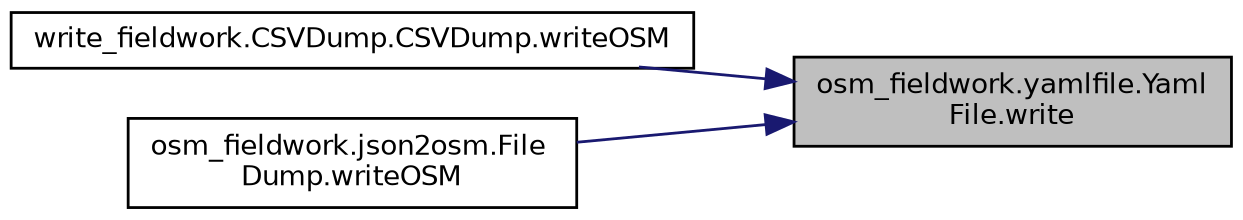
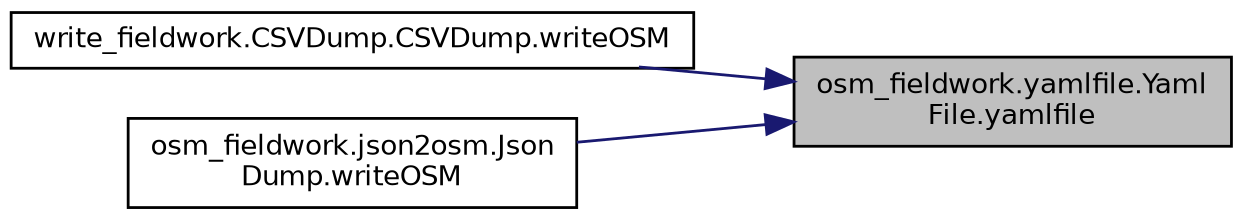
  digraph {
    rankdir=RL
    node [color=black fillcolor=white fontname=Helvetica fontsize=10 shape=record style=filled]
    edge [color=midnightblue dir=back fontname=Helvetica fontsize=10 labelfontname=Helvetica labelfontsize=10 style=solid]
-   n1 [fillcolor=grey75 fontcolor=black height=0.2 label="osm_fieldwork.yamlfile.Yaml\lFile.write" width=0.4]
+   n1 [fillcolor=grey75 fontcolor=black height=0.2 label="osm_fieldwork.yamlfile.Yaml\lFile.yamlfile" width=0.4]
    n2 [height=0.2 label="write_fieldwork.CSVDump.CSVDump.writeOSM" width=0.4]
-   n3 [height=0.2 label="osm_fieldwork.json2osm.File\lDump.writeOSM" width=0.4]
+   n3 [height=0.2 label="osm_fieldwork.json2osm.Json\lDump.writeOSM" width=0.4]
    n1 -> n2
    n1 -> n3
  }
